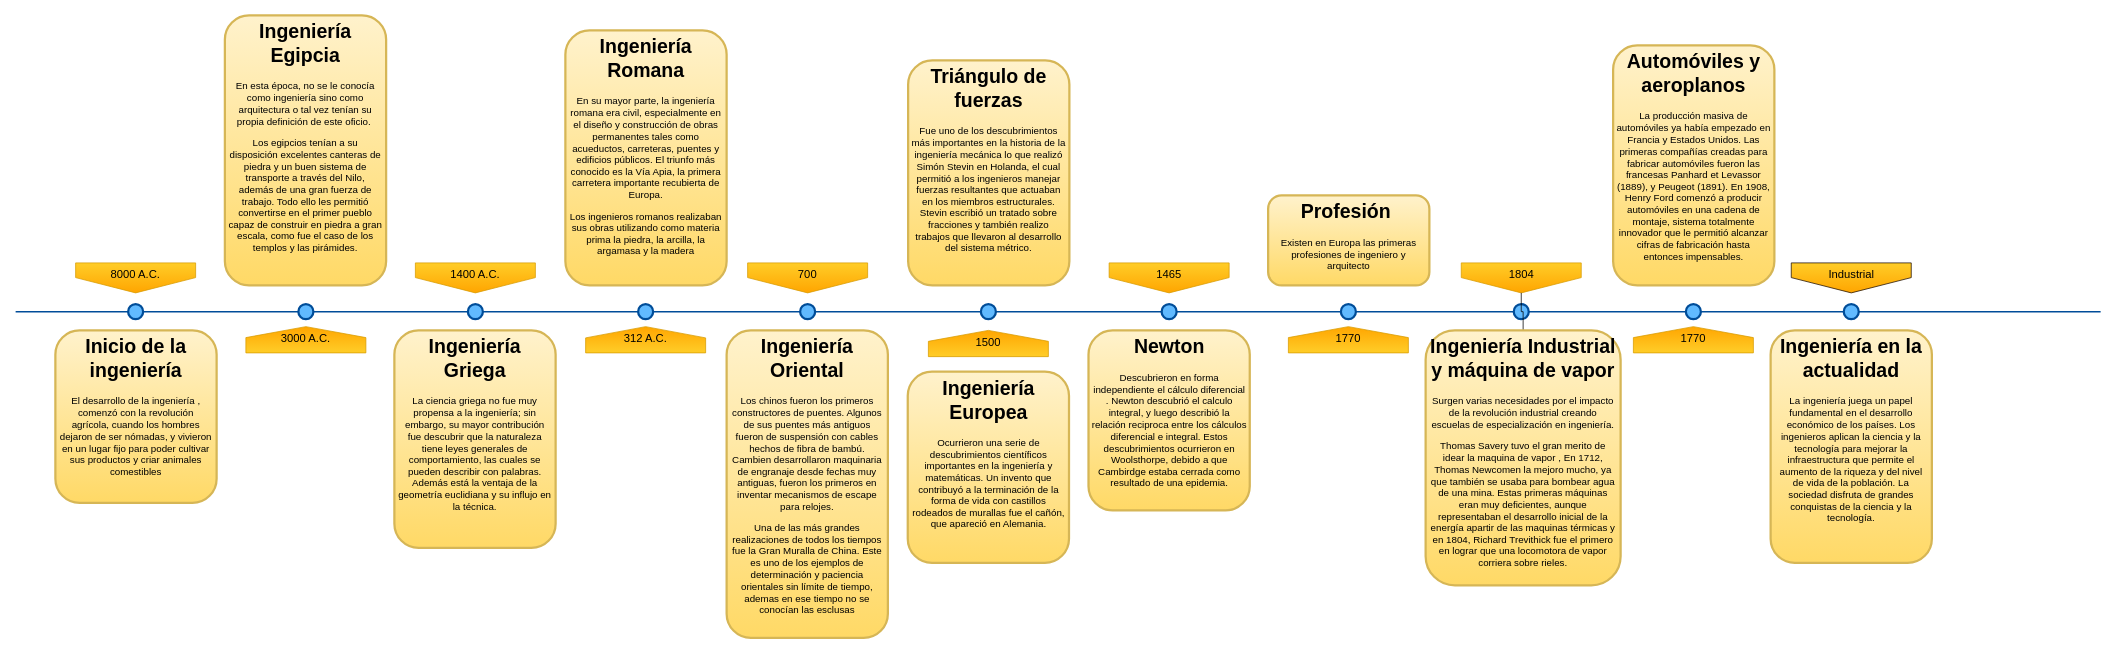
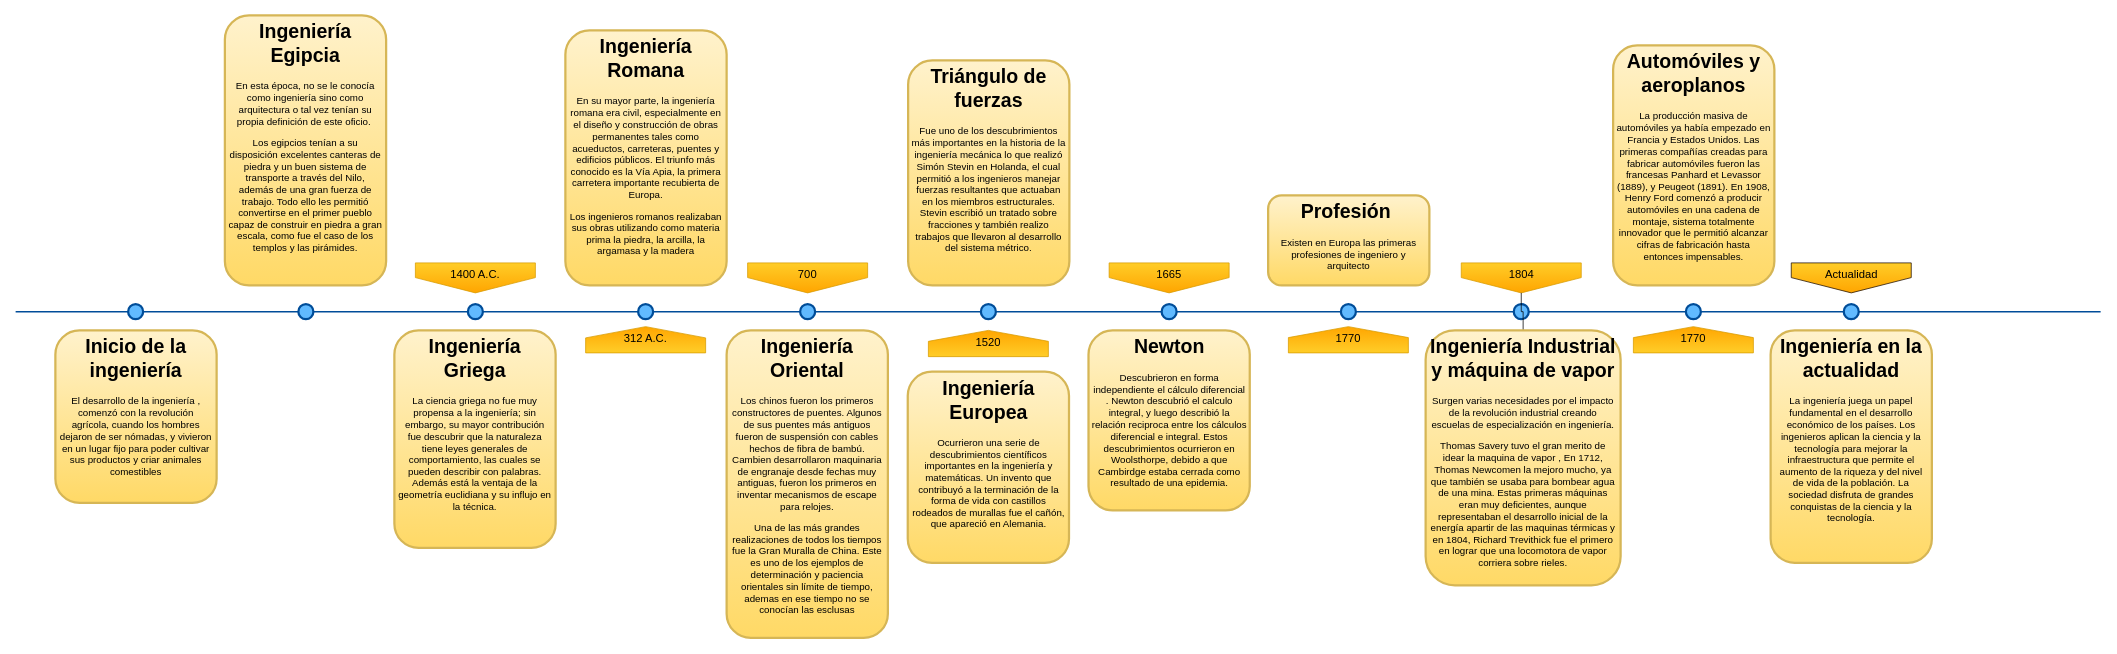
  <mxCell id="0" />
  <mxCell id="1" parent="0" />
  <mxCell id="2" value="" style="line;strokeWidth=2;html=1;fillColor=none;fontSize=28;fontColor=#004D99;strokeColor=#004D99;" parent="1" vertex="1"><mxGeometry x="20" y="410" width="2780" height="10" as="geometry" /></mxCell>
- <mxCell id="3" value="8000 A.C." style="shape=offPageConnector;whiteSpace=wrap;html=1;fillColor=#ffcd28;fontSize=15;size=0.509;verticalAlign=top;strokeColor=#d79b00;gradientColor=#ffa500;" parent="1" vertex="1"><mxGeometry x="100" y="350" width="160" height="40" as="geometry" /></mxCell>
  <mxCell id="4" value="&lt;span&gt;1400 A.C.&lt;/span&gt;" style="shape=offPageConnector;whiteSpace=wrap;html=1;fillColor=#ffcd28;fontSize=15;fontColor=default;size=0.509;verticalAlign=top;strokeColor=#d79b00;gradientColor=#ffa500;" parent="1" vertex="1"><mxGeometry x="553" y="350" width="160" height="40" as="geometry" /></mxCell>
- <mxCell id="5" value="&lt;span&gt;3000 A.C.&lt;/span&gt;" style="shape=offPageConnector;whiteSpace=wrap;html=1;fillColor=#ffcd28;fontSize=15;fontColor=default;size=0.418;flipV=1;verticalAlign=top;strokeColor=#d79b00;spacingBottom=4;gradientColor=#ffa500;" parent="1" vertex="1"><mxGeometry x="327" y="435" width="160" height="35" as="geometry" /></mxCell>
  <mxCell id="6" value="&lt;span&gt;312 A.C.&lt;/span&gt;" style="shape=offPageConnector;whiteSpace=wrap;html=1;fillColor=#ffcd28;fontSize=15;fontColor=default;size=0.429;flipV=1;verticalAlign=top;strokeColor=#d79b00;spacingBottom=4;gradientColor=#ffa500;" parent="1" vertex="1"><mxGeometry x="780" y="435" width="160" height="35" as="geometry" /></mxCell>
  <mxCell id="7" value="" style="ellipse;whiteSpace=wrap;html=1;fillColor=#61BAFF;fontSize=28;fontColor=#004D99;strokeWidth=3;strokeColor=#004D99;" parent="1" vertex="1"><mxGeometry x="170" y="405" width="20" height="20" as="geometry" /></mxCell>
  <mxCell id="8" value="" style="ellipse;whiteSpace=wrap;html=1;fillColor=#61BAFF;fontSize=28;fontColor=#004D99;strokeWidth=3;strokeColor=#004D99;" parent="1" vertex="1"><mxGeometry x="397" y="405" width="20" height="20" as="geometry" /></mxCell>
  <mxCell id="9" value="" style="ellipse;whiteSpace=wrap;html=1;fillColor=#61BAFF;fontSize=28;fontColor=#004D99;strokeWidth=3;strokeColor=#004D99;" parent="1" vertex="1"><mxGeometry x="623" y="405" width="20" height="20" as="geometry" /></mxCell>
  <mxCell id="10" value="" style="ellipse;whiteSpace=wrap;html=1;fillColor=#61BAFF;fontSize=28;fontColor=#004D99;strokeWidth=3;strokeColor=#004D99;" parent="1" vertex="1"><mxGeometry x="850" y="405" width="20" height="20" as="geometry" /></mxCell>
  <mxCell id="11" value="&lt;h1&gt;Inicio de la ingeniería&lt;/h1&gt;&lt;p&gt;El desarrollo de la ingeniería , comenzó con la revolución agrícola, cuando los hombres dejaron de ser nómadas, y vivieron en un lugar fijo para poder cultivar sus productos y criar animales comestibles&lt;br&gt;&lt;/p&gt;" style="text;html=1;spacing=5;spacingTop=-20;whiteSpace=wrap;overflow=hidden;strokeColor=#d6b656;strokeWidth=3;fillColor=#fff2cc;fontSize=13;fontColor=default;align=center;rounded=1;gradientColor=#ffd966;" parent="1" vertex="1"><mxGeometry x="73" y="440" width="215" height="230" as="geometry" /></mxCell>
  <mxCell id="12" value="&lt;h1&gt;Ingeniería Egipcia&lt;/h1&gt;&lt;p&gt;En esta época, no se le conocía como ingeniería sino como arquitectura o tal vez tenían su propia definición de este oficio.&amp;nbsp;&lt;br&gt;&lt;/p&gt;&lt;p&gt;Los egipcios tenían a su disposición excelentes canteras de piedra y un buen sistema de transporte a través del Nilo, además de una gran fuerza de trabajo. Todo ello les permitió convertirse en el primer pueblo capaz de construir en piedra a gran escala, como fue el caso de los templos y las pirámides.&lt;br&gt;&lt;/p&gt;" style="text;html=1;spacing=5;spacingTop=-20;whiteSpace=wrap;overflow=hidden;strokeColor=#d6b656;strokeWidth=3;fillColor=#fff2cc;fontSize=13;fontColor=default;align=center;rounded=1;gradientColor=#ffd966;" parent="1" vertex="1"><mxGeometry x="299" y="20" width="215" height="360" as="geometry" /></mxCell>
  <mxCell id="13" value="&lt;h1&gt;Ingeniería Griega&lt;/h1&gt;&lt;p&gt;La ciencia griega no fue muy propensa a la ingeniería; sin embargo, su mayor contribución fue descubrir que la naturaleza tiene leyes generales de comportamiento, las cuales se pueden describir con palabras. Además está la ventaja de la geometría euclidiana y su influjo en la técnica.&lt;br&gt;&lt;/p&gt;" style="text;html=1;spacing=5;spacingTop=-20;whiteSpace=wrap;overflow=hidden;strokeColor=#d6b656;strokeWidth=3;fillColor=#fff2cc;fontSize=13;fontColor=default;align=center;rounded=1;gradientColor=#ffd966;" parent="1" vertex="1"><mxGeometry x="525" y="440" width="215" height="290" as="geometry" /></mxCell>
  <mxCell id="14" value="&lt;h1&gt;Ingeniería Romana&lt;/h1&gt;&lt;p&gt;En su mayor parte, la ingeniería romana era civil, especialmente en el diseño y construcción de obras permanentes tales como acueductos, carreteras, puentes y edificios públicos. El triunfo más conocido es la Vía Apia, la primera carretera importante recubierta de Europa.&lt;br&gt;&lt;/p&gt;&lt;p&gt;Los ingenieros romanos realizaban sus obras utilizando como materia prima la piedra, la arcilla, la argamasa y la madera&lt;br&gt;&lt;/p&gt;" style="text;html=1;spacing=5;spacingTop=-20;whiteSpace=wrap;overflow=hidden;strokeColor=#d6b656;strokeWidth=3;fillColor=#fff2cc;fontSize=13;fontColor=default;align=center;rounded=1;gradientColor=#ffd966;" parent="1" vertex="1"><mxGeometry x="753" y="40" width="215" height="340" as="geometry" /></mxCell>
  <mxCell id="15" value="" style="ellipse;whiteSpace=wrap;html=1;fillColor=#61BAFF;fontSize=28;fontColor=#004D99;strokeWidth=3;strokeColor=#004D99;" vertex="1" parent="1"><mxGeometry x="1066" y="405" width="20" height="20" as="geometry" /></mxCell>
  <mxCell id="16" value="700" style="shape=offPageConnector;whiteSpace=wrap;html=1;fillColor=#ffcd28;fontSize=15;fontColor=default;size=0.509;verticalAlign=top;strokeColor=#d79b00;gradientColor=#ffa500;" vertex="1" parent="1"><mxGeometry x="996" y="350" width="160" height="40" as="geometry" /></mxCell>
  <mxCell id="17" value="&lt;h1&gt;Ingeniería Oriental&lt;/h1&gt;&lt;p&gt;Los chinos fueron los primeros constructores de puentes. Algunos de sus puentes más antiguos fueron de suspensión con cables hechos de fibra de bambú. Cambien desarrollaron maquinaria de engranaje desde fechas muy antiguas, fueron los primeros en inventar mecanismos de escape para relojes.&lt;br&gt;&lt;/p&gt;&lt;p&gt;Una de las más grandes realizaciones de todos los tiempos fue la Gran Muralla de China. Este es uno de los ejemplos de determinación y paciencia orientales sin límite de tiempo, ademas en ese tiempo no se conocían las esclusas&lt;br&gt;&lt;/p&gt;" style="text;html=1;spacing=5;spacingTop=-20;whiteSpace=wrap;overflow=hidden;strokeColor=#d6b656;strokeWidth=3;fillColor=#fff2cc;fontSize=13;fontColor=default;align=center;rounded=1;gradientColor=#ffd966;" vertex="1" parent="1"><mxGeometry x="968" y="440" width="215" height="410" as="geometry" /></mxCell>
  <mxCell id="18" value="" style="ellipse;whiteSpace=wrap;html=1;fillColor=#61BAFF;fontSize=28;fontColor=#004D99;strokeWidth=3;strokeColor=#004D99;" vertex="1" parent="1"><mxGeometry x="1548" y="405" width="20" height="20" as="geometry" /></mxCell>
- <mxCell id="19" value="&lt;span&gt;1465&lt;/span&gt;" style="shape=offPageConnector;whiteSpace=wrap;html=1;fillColor=#ffcd28;fontSize=15;fontColor=default;size=0.509;verticalAlign=top;strokeColor=#d79b00;gradientColor=#ffa500;" vertex="1" parent="1"><mxGeometry x="1478" y="350" width="160" height="40" as="geometry" /></mxCell>
+ <mxCell id="19" value="&lt;span&gt;1665&lt;/span&gt;" style="shape=offPageConnector;whiteSpace=wrap;html=1;fillColor=#ffcd28;fontSize=15;fontColor=default;size=0.509;verticalAlign=top;strokeColor=#d79b00;gradientColor=#ffa500;" vertex="1" parent="1"><mxGeometry x="1478" y="350" width="160" height="40" as="geometry" /></mxCell>
  <mxCell id="20" value="&lt;h1&gt;Newton&lt;/h1&gt;&lt;p&gt;Descubrieron en forma independiente el cálculo diferencial . Newton descubrió el calculo integral, y luego describió la relación reciproca entre los cálculos diferencial e integral. Estos descubrimientos ocurrieron en Woolsthorpe, debido a que Cambirdge estaba cerrada como resultado de una epidemia.&lt;br&gt;&lt;/p&gt;" style="text;html=1;spacing=5;spacingTop=-20;whiteSpace=wrap;overflow=hidden;strokeColor=#d6b656;strokeWidth=3;fillColor=#fff2cc;fontSize=13;fontColor=default;align=center;rounded=1;gradientColor=#ffd966;" vertex="1" parent="1"><mxGeometry x="1450.5" y="440" width="215" height="240" as="geometry" /></mxCell>
  <mxCell id="21" value="" style="ellipse;whiteSpace=wrap;html=1;fillColor=#61BAFF;fontSize=28;fontColor=#004D99;strokeWidth=3;strokeColor=#004D99;" vertex="1" parent="1"><mxGeometry x="1307" y="405" width="20" height="20" as="geometry" /></mxCell>
  <mxCell id="22" value="&lt;h1&gt;Triángulo de fuerzas&lt;/h1&gt;&lt;p&gt;Fue uno de los descubrimientos más importantes en la historia de la ingeniería mecánica lo que realizó Simón Stevin en Holanda, el cual permitió a los ingenieros manejar fuerzas resultantes que actuaban en los miembros estructurales. Stevin escribió un tratado sobre fracciones y también realizo trabajos que llevaron al desarrollo del sistema métrico.&lt;br&gt;&lt;/p&gt;" style="text;html=1;spacing=5;spacingTop=-20;whiteSpace=wrap;overflow=hidden;strokeColor=#d6b656;strokeWidth=3;fillColor=#fff2cc;fontSize=13;fontColor=default;align=center;rounded=1;gradientColor=#ffd966;" vertex="1" parent="1"><mxGeometry x="1210" y="80" width="215" height="300" as="geometry" /></mxCell>
- <mxCell id="23" value="&lt;span&gt;1500&lt;/span&gt;" style="shape=offPageConnector;whiteSpace=wrap;html=1;fillColor=#ffcd28;fontSize=15;fontColor=default;size=0.418;flipV=1;verticalAlign=top;strokeColor=#d79b00;spacingBottom=4;gradientColor=#ffa500;" vertex="1" parent="1"><mxGeometry x="1237" y="440" width="160" height="35" as="geometry" /></mxCell>
+ <mxCell id="23" value="&lt;span&gt;1520&lt;/span&gt;" style="shape=offPageConnector;whiteSpace=wrap;html=1;fillColor=#ffcd28;fontSize=15;fontColor=default;size=0.418;flipV=1;verticalAlign=top;strokeColor=#d79b00;spacingBottom=4;gradientColor=#ffa500;" vertex="1" parent="1"><mxGeometry x="1237" y="440" width="160" height="35" as="geometry" /></mxCell>
  <mxCell id="24" value="" style="ellipse;whiteSpace=wrap;html=1;fillColor=#61BAFF;fontSize=28;fontColor=#004D99;strokeWidth=3;strokeColor=#004D99;" vertex="1" parent="1"><mxGeometry x="1787" y="405" width="20" height="20" as="geometry" /></mxCell>
  <mxCell id="25" value="&lt;h1&gt;Profesión&amp;nbsp;&lt;/h1&gt;&lt;p&gt;Existen en Europa las primeras profesiones de ingeniero y arquitecto&lt;/p&gt;" style="text;html=1;spacing=5;spacingTop=-20;whiteSpace=wrap;overflow=hidden;strokeColor=#d6b656;strokeWidth=3;fillColor=#fff2cc;fontSize=13;fontColor=default;align=center;rounded=1;gradientColor=#ffd966;" vertex="1" parent="1"><mxGeometry x="1690" y="260" width="215" height="120" as="geometry" /></mxCell>
  <mxCell id="26" value="&lt;span&gt;1770&lt;/span&gt;" style="shape=offPageConnector;whiteSpace=wrap;html=1;fillColor=#ffcd28;fontSize=15;fontColor=default;size=0.418;flipV=1;verticalAlign=top;strokeColor=#d79b00;spacingBottom=4;gradientColor=#ffa500;" vertex="1" parent="1"><mxGeometry x="1717" y="435" width="160" height="35" as="geometry" /></mxCell>
  <mxCell id="27" value="&lt;h1&gt;Ingeniería Europea&lt;/h1&gt;&lt;p&gt;Ocurrieron una serie de descubrimientos científicos importantes en la ingeniería y matemáticas. Un invento que contribuyó a la terminación de la forma de vida con castillos rodeados de murallas fue el cañón, que apareció en Alemania.&lt;br&gt;&lt;/p&gt;" style="text;html=1;spacing=5;spacingTop=-20;whiteSpace=wrap;overflow=hidden;strokeColor=#d6b656;strokeWidth=3;fillColor=#fff2cc;fontSize=13;fontColor=default;align=center;rounded=1;gradientColor=#ffd966;" vertex="1" parent="1"><mxGeometry x="1209.5" y="495" width="215" height="255" as="geometry" /></mxCell>
  <mxCell id="28" value="" style="ellipse;whiteSpace=wrap;html=1;fillColor=#61BAFF;fontSize=28;fontColor=#004D99;strokeWidth=3;strokeColor=#004D99;" vertex="1" parent="1"><mxGeometry x="2017.5" y="405" width="20" height="20" as="geometry" /></mxCell>
  <mxCell id="29" value="&lt;span&gt;1804&lt;/span&gt;" style="shape=offPageConnector;whiteSpace=wrap;html=1;fillColor=#ffcd28;fontSize=15;fontColor=default;size=0.509;verticalAlign=top;strokeColor=#d79b00;gradientColor=#ffa500;" vertex="1" parent="1"><mxGeometry x="1947.5" y="350" width="160" height="40" as="geometry" /></mxCell>
  <mxCell id="30" value="" style="edgeStyle=orthogonalEdgeStyle;rounded=0;orthogonalLoop=1;jettySize=auto;html=1;startArrow=none;startFill=0;endArrow=none;endFill=0;" edge="1" parent="1" source="31" target="29"><mxGeometry relative="1" as="geometry" /></mxCell>
  <mxCell id="31" value="&lt;h1&gt;Ingeniería Industrial y máquina de vapor&lt;/h1&gt;&lt;p&gt;Surgen varias necesidades por el impacto de la revolución industrial creando escuelas de especialización en ingeniería.&lt;/p&gt;&lt;p&gt;Thomas Savery tuvo el gran merito de idear la maquina de vapor , En 1712, Thomas Newcomen la mejoro mucho, ya que también se usaba para bombear agua de una mina. Estas primeras máquinas eran muy deficientes, aunque representaban el desarrollo inicial de la energía apartir de las maquinas térmicas y en 1804, Richard Trevithick fue el primero en lograr que una locomotora de vapor corriera sobre rieles.&lt;br&gt;&lt;/p&gt;" style="text;html=1;spacing=5;spacingTop=-20;whiteSpace=wrap;overflow=hidden;strokeWidth=3;fontSize=13;align=center;rounded=1;fillColor=#fff2cc;strokeColor=#d6b656;gradientColor=#ffd966;" vertex="1" parent="1"><mxGeometry x="1900" y="440" width="260" height="340" as="geometry" /></mxCell>
  <mxCell id="32" value="" style="ellipse;whiteSpace=wrap;html=1;fillColor=#61BAFF;fontSize=28;fontColor=#004D99;strokeWidth=3;strokeColor=#004D99;" vertex="1" parent="1"><mxGeometry x="2457.5" y="405" width="20" height="20" as="geometry" /></mxCell>
- <mxCell id="33" value="&lt;span&gt;Industrial&lt;/span&gt;" style="shape=offPageConnector;whiteSpace=wrap;html=1;fillColor=#ffcd28;fontSize=15;fontColor=default;size=0.509;verticalAlign=top;strokeColor=#1C0D00;gradientColor=#ffa500;" vertex="1" parent="1"><mxGeometry x="2387.5" y="350" width="160" height="40" as="geometry" /></mxCell>
+ <mxCell id="33" value="&lt;span&gt;Actualidad&lt;/span&gt;" style="shape=offPageConnector;whiteSpace=wrap;html=1;fillColor=#ffcd28;fontSize=15;fontColor=default;size=0.509;verticalAlign=top;strokeColor=#1C0D00;gradientColor=#ffa500;" vertex="1" parent="1"><mxGeometry x="2387.5" y="350" width="160" height="40" as="geometry" /></mxCell>
  <mxCell id="34" value="&lt;h1&gt;Ingeniería en la actualidad&lt;/h1&gt;&lt;p&gt;La ingeniería juega un papel fundamental en el desarrollo económico de los países. Los ingenieros aplican la ciencia y la tecnología para mejorar la infraestructura que permite el aumento de la riqueza y del nivel de vida de la población. La sociedad disfruta de grandes conquistas de la ciencia y la tecnología.&lt;br&gt;&lt;/p&gt;" style="text;html=1;spacing=5;spacingTop=-20;whiteSpace=wrap;overflow=hidden;strokeColor=#d6b656;strokeWidth=3;fillColor=#fff2cc;fontSize=13;fontColor=default;align=center;rounded=1;gradientColor=#ffd966;" vertex="1" parent="1"><mxGeometry x="2360" y="440" width="215" height="310" as="geometry" /></mxCell>
  <mxCell id="35" value="" style="ellipse;whiteSpace=wrap;html=1;fillColor=#61BAFF;fontSize=28;fontColor=#004D99;strokeWidth=3;strokeColor=#004D99;" vertex="1" parent="1"><mxGeometry x="2247" y="405" width="20" height="20" as="geometry" /></mxCell>
  <mxCell id="36" value="&lt;h1&gt;Automóviles y aeroplanos&lt;/h1&gt;&lt;p&gt;La producción masiva de automóviles ya había empezado en Francia y Estados Unidos. Las primeras compañías creadas para fabricar automóviles fueron las francesas Panhard et Levassor (1889), y Peugeot (1891). En 1908, Henry Ford comenzó a producir automóviles en una cadena de montaje, sistema totalmente innovador que le permitió alcanzar cifras de fabricación hasta entonces impensables.&lt;/p&gt;" style="text;html=1;spacing=5;spacingTop=-20;whiteSpace=wrap;overflow=hidden;strokeColor=#d6b656;strokeWidth=3;fillColor=#fff2cc;fontSize=13;align=center;rounded=1;gradientColor=#ffd966;" vertex="1" parent="1"><mxGeometry x="2150" y="60" width="215" height="320" as="geometry" /></mxCell>
  <mxCell id="37" value="&lt;span&gt;1770&lt;/span&gt;" style="shape=offPageConnector;whiteSpace=wrap;html=1;fillColor=#ffcd28;fontSize=15;fontColor=default;size=0.418;flipV=1;verticalAlign=top;strokeColor=#d79b00;spacingBottom=4;gradientColor=#ffa500;" vertex="1" parent="1"><mxGeometry x="2177" y="435" width="160" height="35" as="geometry" /></mxCell>
